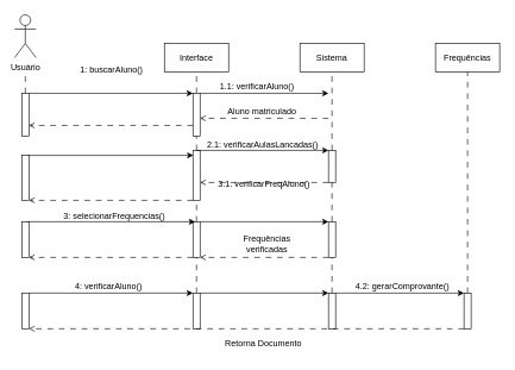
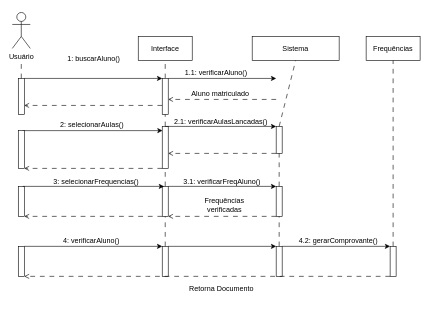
  <mxCell id="0" />
  <mxCell id="1" parent="0" />
  <mxCell id="2" value="" style="rounded=0;whiteSpace=wrap;html=1;" parent="1" vertex="1"><mxGeometry x="30" y="130" width="10" height="60" as="geometry" /></mxCell>
  <mxCell id="3" value="Interface" style="rounded=0;whiteSpace=wrap;html=1;" parent="1" vertex="1"><mxGeometry x="230" y="60" width="90" height="40" as="geometry" /></mxCell>
  <mxCell id="4" value="Frequências" style="rounded=0;whiteSpace=wrap;html=1;" parent="1" vertex="1"><mxGeometry x="610" y="60" width="90" height="40" as="geometry" /></mxCell>
  <mxCell id="5" value="" style="endArrow=classic;html=1;rounded=0;exitX=1;exitY=0;exitDx=0;exitDy=0;entryX=0;entryY=0;entryDx=0;entryDy=0;" parent="1" source="2" edge="1"><mxGeometry width="50" height="50" relative="1" as="geometry"><mxPoint x="100" y="220" as="sourcePoint" /><mxPoint x="270" y="130" as="targetPoint" /></mxGeometry></mxCell>
- <mxCell id="6" value="Sistema" style="rounded=0;whiteSpace=wrap;html=1;" parent="1" vertex="1"><mxGeometry x="420" y="60" width="90" height="40" as="geometry" /></mxCell>
+ <mxCell id="6" value="Sistema" style="rounded=0;whiteSpace=wrap;html=1;" parent="1" vertex="1"><mxGeometry x="420" y="60" width="145" height="40" as="geometry" /></mxCell>
  <mxCell id="7" value="" style="endArrow=classic;html=1;rounded=0;exitX=1;exitY=0;exitDx=0;exitDy=0;" parent="1" edge="1"><mxGeometry width="50" height="50" relative="1" as="geometry"><mxPoint x="280" y="130" as="sourcePoint" /><mxPoint x="460" y="130" as="targetPoint" /></mxGeometry></mxCell>
  <mxCell id="8" value="" style="endArrow=open;html=1;rounded=0;entryX=1;entryY=1;entryDx=0;entryDy=0;exitX=0;exitY=1;exitDx=0;exitDy=0;dashed=1;dashPattern=8 8;endFill=0;" parent="1" edge="1"><mxGeometry width="50" height="50" relative="1" as="geometry"><mxPoint x="460" y="165" as="sourcePoint" /><mxPoint x="280" y="165" as="targetPoint" /></mxGeometry></mxCell>
  <mxCell id="9" style="edgeStyle=orthogonalEdgeStyle;rounded=0;orthogonalLoop=1;jettySize=auto;html=1;exitX=0.5;exitY=1;exitDx=0;exitDy=0;" parent="1" edge="1"><mxGeometry relative="1" as="geometry"><mxPoint x="369" y="167" as="sourcePoint" /><mxPoint x="369" y="167" as="targetPoint" /></mxGeometry></mxCell>
  <mxCell id="10" value="" style="rounded=0;whiteSpace=wrap;html=1;" parent="1" vertex="1"><mxGeometry x="270" y="210" width="10" height="70" as="geometry" /></mxCell>
  <mxCell id="11" value="" style="rounded=0;whiteSpace=wrap;html=1;" parent="1" vertex="1"><mxGeometry x="460" y="210" width="10" height="45" as="geometry" /></mxCell>
  <mxCell id="12" value="" style="endArrow=classic;html=1;rounded=0;exitX=0.5;exitY=0;exitDx=0;exitDy=0;entryX=0;entryY=0;entryDx=0;entryDy=0;" parent="1" source="10" target="11" edge="1"><mxGeometry width="50" height="50" relative="1" as="geometry"><mxPoint x="290" y="140" as="sourcePoint" /><mxPoint x="470" y="140" as="targetPoint" /></mxGeometry></mxCell>
  <mxCell id="13" value="" style="endArrow=open;html=1;rounded=0;entryX=1;entryY=0.643;entryDx=0;entryDy=0;exitX=0;exitY=1;exitDx=0;exitDy=0;dashed=1;dashPattern=8 8;endFill=0;entryPerimeter=0;" parent="1" source="11" target="10" edge="1"><mxGeometry width="50" height="50" relative="1" as="geometry"><mxPoint x="470" y="170" as="sourcePoint" /><mxPoint x="290" y="170" as="targetPoint" /></mxGeometry></mxCell>
  <mxCell id="14" value="" style="rounded=0;whiteSpace=wrap;html=1;" parent="1" vertex="1"><mxGeometry x="270" y="310" width="10" height="50" as="geometry" /></mxCell>
  <mxCell id="15" value="" style="rounded=0;whiteSpace=wrap;html=1;" parent="1" vertex="1"><mxGeometry x="460" y="310" width="10" height="50" as="geometry" /></mxCell>
  <mxCell id="16" value="" style="endArrow=classic;html=1;rounded=0;exitX=1;exitY=0;exitDx=0;exitDy=0;entryX=0;entryY=0;entryDx=0;entryDy=0;" parent="1" source="14" target="15" edge="1"><mxGeometry width="50" height="50" relative="1" as="geometry"><mxPoint x="285" y="215" as="sourcePoint" /><mxPoint x="470" y="215" as="targetPoint" /></mxGeometry></mxCell>
  <mxCell id="17" value="" style="endArrow=open;html=1;rounded=0;entryX=1;entryY=1;entryDx=0;entryDy=0;dashed=1;dashPattern=8 8;endFill=0;exitX=0;exitY=1;exitDx=0;exitDy=0;" parent="1" source="15" target="14" edge="1"><mxGeometry width="50" height="50" relative="1" as="geometry"><mxPoint x="410" y="380" as="sourcePoint" /><mxPoint x="300" y="351" as="targetPoint" /></mxGeometry></mxCell>
  <mxCell id="18" value="" style="rounded=0;whiteSpace=wrap;html=1;" parent="1" vertex="1"><mxGeometry x="270" y="410" width="10" height="50" as="geometry" /></mxCell>
  <mxCell id="19" value="" style="rounded=0;whiteSpace=wrap;html=1;" parent="1" vertex="1"><mxGeometry x="460" y="410" width="10" height="50" as="geometry" /></mxCell>
  <mxCell id="20" value="" style="endArrow=classic;html=1;rounded=0;exitX=1;exitY=0;exitDx=0;exitDy=0;entryX=0;entryY=0;entryDx=0;entryDy=0;" parent="1" source="18" target="19" edge="1"><mxGeometry width="50" height="50" relative="1" as="geometry"><mxPoint x="290" y="311" as="sourcePoint" /><mxPoint x="470" y="311" as="targetPoint" /></mxGeometry></mxCell>
  <mxCell id="21" value="" style="rounded=0;whiteSpace=wrap;html=1;" parent="1" vertex="1"><mxGeometry x="650" y="410" width="10" height="50" as="geometry" /></mxCell>
  <mxCell id="22" value="" style="endArrow=classic;html=1;rounded=0;entryX=0;entryY=0;entryDx=0;entryDy=0;exitX=1;exitY=0;exitDx=0;exitDy=0;" parent="1" source="19" target="21" edge="1"><mxGeometry width="50" height="50" relative="1" as="geometry"><mxPoint x="580" y="420" as="sourcePoint" /><mxPoint x="470" y="420" as="targetPoint" /></mxGeometry></mxCell>
  <mxCell id="23" value="4.2: gerarComprovante()" style="text;html=1;align=center;verticalAlign=middle;whiteSpace=wrap;rounded=0;" parent="1" vertex="1"><mxGeometry x="486.5" y="386" width="153.5" height="30" as="geometry" /></mxCell>
  <mxCell id="24" value="" style="endArrow=open;html=1;rounded=0;dashed=1;dashPattern=8 8;endFill=0;exitX=0;exitY=1;exitDx=0;exitDy=0;entryX=1;entryY=1;entryDx=0;entryDy=0;" parent="1" source="21" target="52" edge="1"><mxGeometry width="50" height="50" relative="1" as="geometry"><mxPoint x="470" y="361" as="sourcePoint" /><mxPoint x="70" y="460" as="targetPoint" /></mxGeometry></mxCell>
  <mxCell id="25" value="Retorna Documento" style="text;html=1;align=center;verticalAlign=middle;whiteSpace=wrap;rounded=0;" parent="1" vertex="1"><mxGeometry x="286" y="466" width="166" height="30" as="geometry" /></mxCell>
  <mxCell id="26" value="" style="endArrow=none;html=1;rounded=0;entryX=0.5;entryY=1;entryDx=0;entryDy=0;exitX=0.5;exitY=0;exitDx=0;exitDy=0;dashed=1;dashPattern=8 8;" parent="1" source="21" target="4" edge="1"><mxGeometry width="50" height="50" relative="1" as="geometry"><mxPoint x="-70" y="480" as="sourcePoint" /><mxPoint x="-20" y="390" as="targetPoint" /></mxGeometry></mxCell>
  <mxCell id="27" value="" style="endArrow=none;html=1;rounded=0;entryX=0.5;entryY=1;entryDx=0;entryDy=0;exitX=0.5;exitY=0;exitDx=0;exitDy=0;dashed=1;dashPattern=8 8;" parent="1" source="11" target="6" edge="1"><mxGeometry width="50" height="50" relative="1" as="geometry"><mxPoint x="465" y="130" as="sourcePoint" /><mxPoint x="665" y="110" as="targetPoint" /></mxGeometry></mxCell>
  <mxCell id="28" value="" style="endArrow=none;html=1;rounded=0;entryX=0.5;entryY=1;entryDx=0;entryDy=0;exitX=0.5;exitY=0;exitDx=0;exitDy=0;dashed=1;dashPattern=8 8;" parent="1" source="15" target="11" edge="1"><mxGeometry width="50" height="50" relative="1" as="geometry"><mxPoint x="475" y="215" as="sourcePoint" /><mxPoint x="475" y="170" as="targetPoint" /></mxGeometry></mxCell>
  <mxCell id="29" value="" style="endArrow=none;html=1;rounded=0;entryX=0.5;entryY=1;entryDx=0;entryDy=0;exitX=0.5;exitY=0;exitDx=0;exitDy=0;dashed=1;dashPattern=8 8;" parent="1" source="19" target="15" edge="1"><mxGeometry width="50" height="50" relative="1" as="geometry"><mxPoint x="475" y="311" as="sourcePoint" /><mxPoint x="475" y="265" as="targetPoint" /></mxGeometry></mxCell>
  <mxCell id="30" value="" style="endArrow=none;html=1;rounded=0;entryX=0.5;entryY=1;entryDx=0;entryDy=0;exitX=0.5;exitY=0;exitDx=0;exitDy=0;dashed=1;dashPattern=8 8;" parent="1" target="3" edge="1"><mxGeometry width="50" height="50" relative="1" as="geometry"><mxPoint x="275" y="130" as="sourcePoint" /><mxPoint x="475" y="110" as="targetPoint" /></mxGeometry></mxCell>
  <mxCell id="31" value="" style="endArrow=none;html=1;rounded=0;exitX=0.5;exitY=0;exitDx=0;exitDy=0;dashed=1;dashPattern=8 8;entryX=0.5;entryY=1;entryDx=0;entryDy=0;" parent="1" source="14" target="10" edge="1"><mxGeometry width="50" height="50" relative="1" as="geometry"><mxPoint x="285" y="215" as="sourcePoint" /><mxPoint x="275" y="260" as="targetPoint" /></mxGeometry></mxCell>
  <mxCell id="32" value="" style="endArrow=none;html=1;rounded=0;exitX=0.5;exitY=0;exitDx=0;exitDy=0;dashed=1;dashPattern=8 8;entryX=0.5;entryY=1;entryDx=0;entryDy=0;" parent="1" source="18" target="14" edge="1"><mxGeometry width="50" height="50" relative="1" as="geometry"><mxPoint x="285" y="311" as="sourcePoint" /><mxPoint x="300" y="370" as="targetPoint" /></mxGeometry></mxCell>
  <mxCell id="33" value="" style="endArrow=none;html=1;rounded=0;exitX=0.5;exitY=0;exitDx=0;exitDy=0;dashed=1;dashPattern=8 8;entryX=0.5;entryY=1;entryDx=0;entryDy=0;" parent="1" source="2" edge="1"><mxGeometry width="50" height="50" relative="1" as="geometry"><mxPoint x="285" y="420" as="sourcePoint" /><mxPoint x="35" y="100" as="targetPoint" /></mxGeometry></mxCell>
  <mxCell id="34" value="1: buscarAluno()" style="text;html=1;align=center;verticalAlign=middle;whiteSpace=wrap;rounded=0;" vertex="1" parent="1"><mxGeometry x="95.5" y="83" width="120" height="30" as="geometry" /></mxCell>
  <mxCell id="35" value="" style="rounded=0;whiteSpace=wrap;html=1;" vertex="1" parent="1"><mxGeometry x="270" y="130" width="10" height="60" as="geometry" /></mxCell>
  <mxCell id="36" value="Usuário" style="shape=umlActor;verticalLabelPosition=bottom;verticalAlign=top;html=1;outlineConnect=0;" vertex="1" parent="1"><mxGeometry x="20" y="20" width="30" height="60" as="geometry" /></mxCell>
  <mxCell id="37" value="1.1: verificarAluno()" style="text;html=1;align=center;verticalAlign=middle;whiteSpace=wrap;rounded=0;" vertex="1" parent="1"><mxGeometry x="300" y="106" width="120" height="30" as="geometry" /></mxCell>
  <mxCell id="38" value="Aluno matriculado" style="text;html=1;align=center;verticalAlign=middle;whiteSpace=wrap;rounded=0;" vertex="1" parent="1"><mxGeometry x="307.25" y="141" width="120" height="30" as="geometry" /></mxCell>
  <mxCell id="39" value="2.1: verificarAulasLancadas()" style="text;html=1;align=center;verticalAlign=middle;whiteSpace=wrap;rounded=0;" vertex="1" parent="1"><mxGeometry x="288" y="187" width="160" height="30" as="geometry" /></mxCell>
- <mxCell id="40" value="3.1: verificarFreqAluno()" style="text;html=1;align=center;verticalAlign=middle;whiteSpace=wrap;rounded=0;" vertex="1" parent="1"><mxGeometry x="290" y="243" width="160" height="30" as="geometry" /></mxCell>
+ <mxCell id="40" value="3.1: verificarFreqAluno()" style="text;html=1;align=center;verticalAlign=middle;whiteSpace=wrap;rounded=0;" vertex="1" parent="1"><mxGeometry x="290" y="288" width="160" height="30" as="geometry" /></mxCell>
  <mxCell id="41" value="Frequências verificadas" style="text;html=1;align=center;verticalAlign=middle;whiteSpace=wrap;rounded=0;" vertex="1" parent="1"><mxGeometry x="314" y="327" width="120" height="30" as="geometry" /></mxCell>
  <mxCell id="42" value="" style="endArrow=none;html=1;rounded=0;exitX=0.5;exitY=0;exitDx=0;exitDy=0;dashed=1;dashPattern=8 8;entryX=0.5;entryY=1;entryDx=0;entryDy=0;" edge="1" parent="1" source="10" target="35"><mxGeometry width="50" height="50" relative="1" as="geometry"><mxPoint x="285" y="311" as="sourcePoint" /><mxPoint x="285" y="265" as="targetPoint" /></mxGeometry></mxCell>
  <mxCell id="43" value="" style="endArrow=classic;html=1;rounded=0;exitX=0.75;exitY=0;exitDx=0;exitDy=0;entryX=0;entryY=0;entryDx=0;entryDy=0;" edge="1" parent="1" source="45"><mxGeometry width="50" height="50" relative="1" as="geometry"><mxPoint x="40.5" y="217" as="sourcePoint" /><mxPoint x="270.5" y="217" as="targetPoint" /></mxGeometry></mxCell>
  <mxCell id="44" value="" style="endArrow=open;html=1;rounded=0;entryX=1;entryY=0.75;entryDx=0;entryDy=0;exitX=0;exitY=0.75;exitDx=0;exitDy=0;dashed=1;dashPattern=8 8;endFill=0;" edge="1" parent="1" source="35" target="2"><mxGeometry width="50" height="50" relative="1" as="geometry"><mxPoint x="470" y="175" as="sourcePoint" /><mxPoint x="290" y="175" as="targetPoint" /></mxGeometry></mxCell>
  <mxCell id="45" value="" style="rounded=0;whiteSpace=wrap;html=1;" vertex="1" parent="1"><mxGeometry x="30" y="217" width="10" height="63" as="geometry" /></mxCell>
+ <mxCell id="46" value="2: selecionarAulas()" style="text;html=1;align=center;verticalAlign=middle;whiteSpace=wrap;rounded=0;" vertex="1" parent="1"><mxGeometry x="72.5" y="193" width="160" height="30" as="geometry" /></mxCell>
  <mxCell id="47" value="" style="endArrow=open;html=1;rounded=0;entryX=1;entryY=1;entryDx=0;entryDy=0;exitX=0;exitY=1;exitDx=0;exitDy=0;dashed=1;dashPattern=8 8;endFill=0;" edge="1" parent="1" source="10" target="45"><mxGeometry width="50" height="50" relative="1" as="geometry"><mxPoint x="280" y="185" as="sourcePoint" /><mxPoint x="50" y="185" as="targetPoint" /></mxGeometry></mxCell>
  <mxCell id="48" value="" style="rounded=0;whiteSpace=wrap;html=1;" vertex="1" parent="1"><mxGeometry x="30" y="310" width="10" height="50" as="geometry" /></mxCell>
  <mxCell id="49" value="" style="endArrow=classic;html=1;rounded=0;exitX=0.75;exitY=0;exitDx=0;exitDy=0;" edge="1" parent="1" source="48"><mxGeometry width="50" height="50" relative="1" as="geometry"><mxPoint x="35.5" y="308" as="sourcePoint" /><mxPoint x="273" y="310" as="targetPoint" /></mxGeometry></mxCell>
  <mxCell id="50" value="3: selecionarFrequencias()" style="text;html=1;align=center;verticalAlign=middle;whiteSpace=wrap;rounded=0;" vertex="1" parent="1"><mxGeometry x="80" y="288" width="160" height="30" as="geometry" /></mxCell>
  <mxCell id="51" value="" style="endArrow=open;html=1;rounded=0;entryX=1;entryY=1;entryDx=0;entryDy=0;exitX=0;exitY=1;exitDx=0;exitDy=0;dashed=1;dashPattern=8 8;endFill=0;" edge="1" parent="1" source="14" target="48"><mxGeometry width="50" height="50" relative="1" as="geometry"><mxPoint x="280" y="290" as="sourcePoint" /><mxPoint x="50" y="290" as="targetPoint" /></mxGeometry></mxCell>
  <mxCell id="52" value="" style="rounded=0;whiteSpace=wrap;html=1;" vertex="1" parent="1"><mxGeometry x="30" y="410" width="10" height="50" as="geometry" /></mxCell>
  <mxCell id="53" value="" style="endArrow=classic;html=1;rounded=0;exitX=1;exitY=0;exitDx=0;exitDy=0;entryX=0;entryY=0;entryDx=0;entryDy=0;" edge="1" parent="1" source="52" target="18"><mxGeometry width="50" height="50" relative="1" as="geometry"><mxPoint x="48" y="320" as="sourcePoint" /><mxPoint x="283" y="320" as="targetPoint" /></mxGeometry></mxCell>
  <mxCell id="54" value="4: verificarAluno()" style="text;html=1;align=center;verticalAlign=middle;whiteSpace=wrap;rounded=0;" vertex="1" parent="1"><mxGeometry x="72" y="386" width="160" height="30" as="geometry" /></mxCell>
